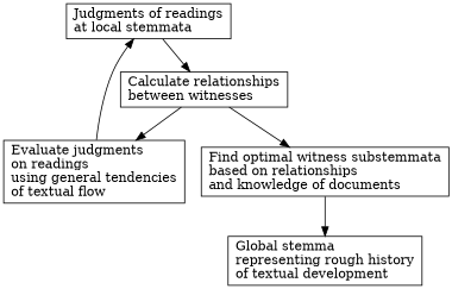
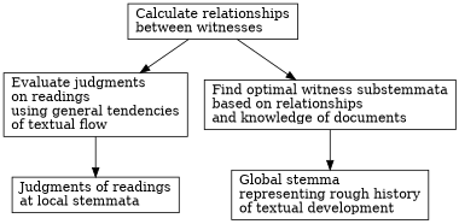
  digraph {
    node [shape=rectangle]
    edge [splines=curved]
    n1 [label="Judgments of readings\lat local stemmata\l"]
    n2 [label="Calculate relationships\lbetween witnesses\l"]
    n3 [label="Evaluate judgments\lon readings\lusing general tendencies\lof textual flow\l"]
    n4 [label="Find optimal witness substemmata\lbased on relationships\land knowledge of documents\l"]
    n5 [label="Global stemma\lrepresenting rough history\lof textual development\l"]
-   n1 -> n2
    n2 -> n3
    n2 -> n4 [splines=line]
    n3 -> n1
    n4 -> n5 [splines=line]
  }
